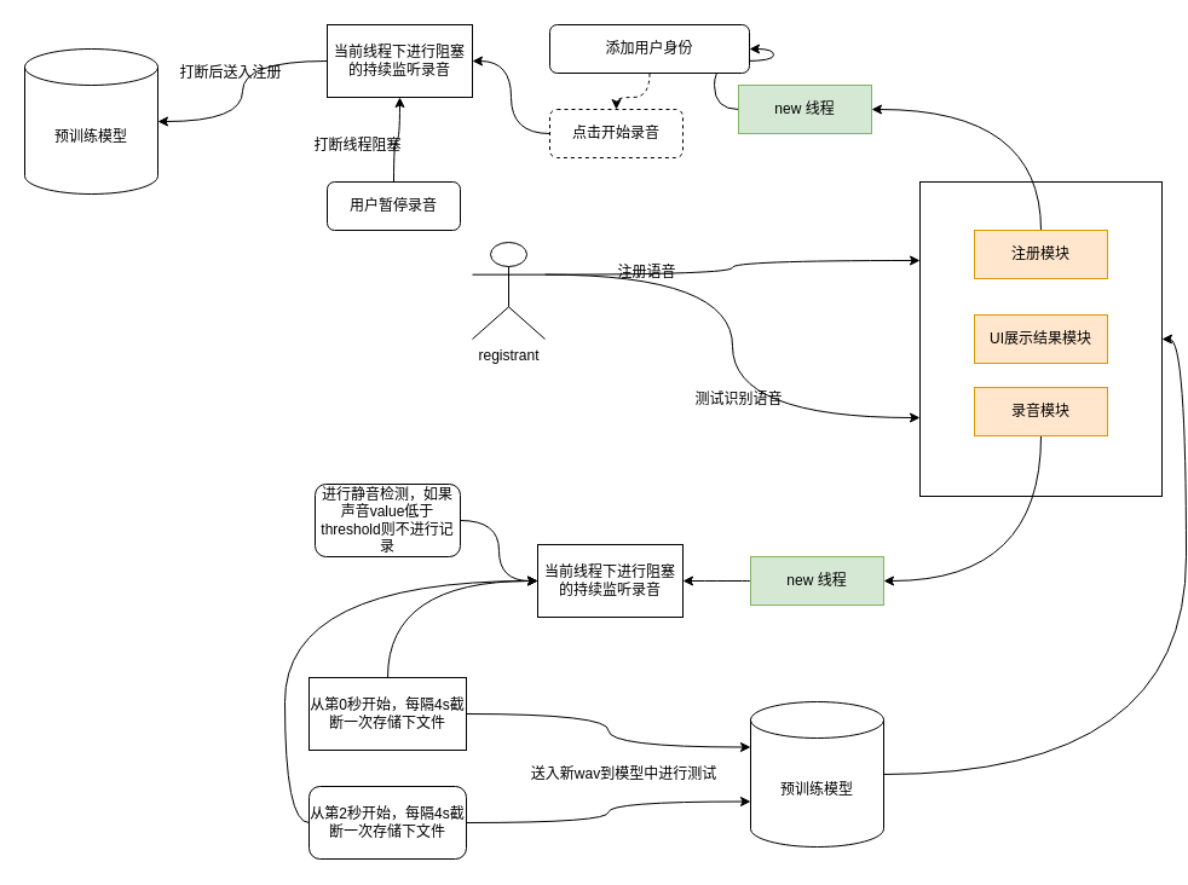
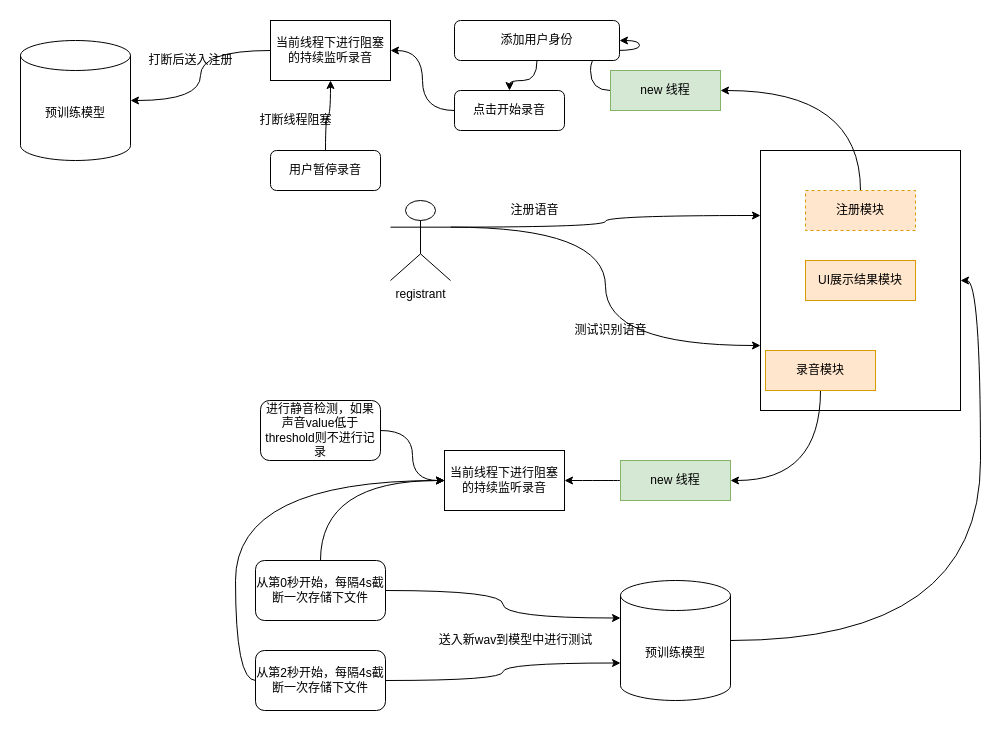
  <mxCell id="0" />
  <mxCell id="1" parent="0" />
  <mxCell id="2" style="edgeStyle=orthogonalEdgeStyle;rounded=0;orthogonalLoop=1;jettySize=auto;html=1;exitX=1;exitY=0.333;exitDx=0;exitDy=0;exitPerimeter=0;entryX=0;entryY=0.25;entryDx=0;entryDy=0;curved=1;" edge="1" parent="1" source="4" target="5"><mxGeometry relative="1" as="geometry" /></mxCell>
  <mxCell id="3" style="edgeStyle=orthogonalEdgeStyle;curved=1;rounded=0;orthogonalLoop=1;jettySize=auto;html=1;exitX=1;exitY=0.333;exitDx=0;exitDy=0;exitPerimeter=0;entryX=0;entryY=0.75;entryDx=0;entryDy=0;" edge="1" parent="1" source="4" target="5"><mxGeometry relative="1" as="geometry" /></mxCell>
  <mxCell id="4" value="registrant" style="shape=umlActor;verticalLabelPosition=bottom;verticalAlign=top;html=1;outlineConnect=0;" vertex="1" parent="1"><mxGeometry x="390" y="200" width="60" height="80" as="geometry" /></mxCell>
  <mxCell id="5" value="" style="rounded=0;whiteSpace=wrap;html=1;" vertex="1" parent="1"><mxGeometry x="760" y="150" width="200" height="260" as="geometry" /></mxCell>
- <mxCell id="6" value="注册语音" style="text;html=1;align=center;verticalAlign=middle;resizable=0;points=[];autosize=1;strokeColor=none;fillColor=none;" vertex="1" parent="1"><mxGeometry x="504" y="215" width="60" height="20" as="geometry" /></mxCell>
+ <mxCell id="6" value="注册语音" style="text;html=1;align=center;verticalAlign=middle;resizable=0;points=[];autosize=1;strokeColor=none;fillColor=none;" vertex="1" parent="1"><mxGeometry x="504" y="200" width="60" height="20" as="geometry" /></mxCell>
  <mxCell id="7" style="edgeStyle=orthogonalEdgeStyle;curved=1;rounded=0;orthogonalLoop=1;jettySize=auto;html=1;exitX=0.5;exitY=0;exitDx=0;exitDy=0;entryX=1;entryY=0.5;entryDx=0;entryDy=0;" edge="1" parent="1" source="8" target="10"><mxGeometry relative="1" as="geometry" /></mxCell>
- <mxCell id="8" value="注册模块" style="rounded=0;whiteSpace=wrap;html=1;fillColor=#ffe6cc;strokeColor=#d79b00;" vertex="1" parent="1"><mxGeometry x="805" y="190" width="110" height="40" as="geometry" /></mxCell>
+ <mxCell id="8" value="注册模块" style="rounded=0;whiteSpace=wrap;html=1;fillColor=#ffe6cc;strokeColor=#d79b00;dashed=1;" vertex="1" parent="1"><mxGeometry x="805" y="190" width="110" height="40" as="geometry" /></mxCell>
  <mxCell id="9" style="edgeStyle=orthogonalEdgeStyle;curved=1;rounded=0;orthogonalLoop=1;jettySize=auto;html=1;exitX=0;exitY=0.5;exitDx=0;exitDy=0;entryX=1;entryY=0.5;entryDx=0;entryDy=0;" edge="1" parent="1" source="10" target="12"><mxGeometry relative="1" as="geometry" /></mxCell>
  <mxCell id="10" value="new 线程" style="rounded=0;whiteSpace=wrap;html=1;fillColor=#d5e8d4;strokeColor=#82b366;" vertex="1" parent="1"><mxGeometry x="610" y="70" width="110" height="40" as="geometry" /></mxCell>
- <mxCell id="11" style="edgeStyle=orthogonalEdgeStyle;curved=1;rounded=0;orthogonalLoop=1;jettySize=auto;html=1;exitX=0.5;exitY=1;exitDx=0;exitDy=0;entryX=0.5;entryY=0;entryDx=0;entryDy=0;dashed=1;" edge="1" parent="1" source="12" target="14"><mxGeometry relative="1" as="geometry" /></mxCell>
+ <mxCell id="11" style="edgeStyle=orthogonalEdgeStyle;curved=1;rounded=0;orthogonalLoop=1;jettySize=auto;html=1;exitX=0.5;exitY=1;exitDx=0;exitDy=0;entryX=0.5;entryY=0;entryDx=0;entryDy=0;" edge="1" parent="1" source="12" target="14"><mxGeometry relative="1" as="geometry" /></mxCell>
  <mxCell id="12" value="添加用户身份" style="rounded=1;whiteSpace=wrap;html=1;" vertex="1" parent="1"><mxGeometry x="454" y="20" width="165" height="40" as="geometry" /></mxCell>
  <mxCell id="13" style="edgeStyle=orthogonalEdgeStyle;curved=1;rounded=0;orthogonalLoop=1;jettySize=auto;html=1;exitX=0;exitY=0.5;exitDx=0;exitDy=0;entryX=1;entryY=0.5;entryDx=0;entryDy=0;" edge="1" parent="1" source="14" target="16"><mxGeometry relative="1" as="geometry" /></mxCell>
- <mxCell id="14" value="点击开始录音" style="rounded=1;whiteSpace=wrap;html=1;dashed=1;" vertex="1" parent="1"><mxGeometry x="454" y="90" width="110" height="40" as="geometry" /></mxCell>
+ <mxCell id="14" value="点击开始录音" style="rounded=1;whiteSpace=wrap;html=1;" vertex="1" parent="1"><mxGeometry x="454" y="90" width="110" height="40" as="geometry" /></mxCell>
  <mxCell id="15" style="edgeStyle=orthogonalEdgeStyle;curved=1;rounded=0;orthogonalLoop=1;jettySize=auto;html=1;exitX=0;exitY=0.5;exitDx=0;exitDy=0;" edge="1" parent="1" source="16" target="31"><mxGeometry relative="1" as="geometry" /></mxCell>
  <mxCell id="16" value="当前线程下进行阻塞的持续监听录音" style="rounded=0;whiteSpace=wrap;html=1;" vertex="1" parent="1"><mxGeometry x="270" y="20" width="120" height="60" as="geometry" /></mxCell>
  <mxCell id="17" style="edgeStyle=orthogonalEdgeStyle;curved=1;rounded=0;orthogonalLoop=1;jettySize=auto;html=1;exitX=0.5;exitY=0;exitDx=0;exitDy=0;" edge="1" parent="1" source="18" target="16"><mxGeometry relative="1" as="geometry" /></mxCell>
  <mxCell id="18" value="用户暂停录音" style="rounded=1;whiteSpace=wrap;html=1;" vertex="1" parent="1"><mxGeometry x="270" y="150" width="110" height="40" as="geometry" /></mxCell>
  <mxCell id="19" value="打断线程阻塞" style="text;html=1;align=center;verticalAlign=middle;resizable=0;points=[];autosize=1;strokeColor=none;fillColor=none;" vertex="1" parent="1"><mxGeometry x="250" y="110" width="90" height="20" as="geometry" /></mxCell>
  <mxCell id="20" style="edgeStyle=orthogonalEdgeStyle;curved=1;rounded=0;orthogonalLoop=1;jettySize=auto;html=1;exitX=0.5;exitY=1;exitDx=0;exitDy=0;entryX=1;entryY=0.5;entryDx=0;entryDy=0;" edge="1" parent="1" source="21" target="24"><mxGeometry relative="1" as="geometry" /></mxCell>
- <mxCell id="21" value="录音模块" style="rounded=0;whiteSpace=wrap;html=1;fillColor=#ffe6cc;strokeColor=#d79b00;" vertex="1" parent="1"><mxGeometry x="805" y="320" width="110" height="40" as="geometry" /></mxCell>
+ <mxCell id="21" value="录音模块" style="rounded=0;whiteSpace=wrap;html=1;fillColor=#ffe6cc;strokeColor=#d79b00;" vertex="1" parent="1"><mxGeometry x="765" y="350" width="110" height="40" as="geometry" /></mxCell>
  <mxCell id="22" value="测试识别语音" style="text;html=1;align=center;verticalAlign=middle;resizable=0;points=[];autosize=1;strokeColor=none;fillColor=none;" vertex="1" parent="1"><mxGeometry x="565" y="320" width="90" height="20" as="geometry" /></mxCell>
  <mxCell id="23" style="edgeStyle=orthogonalEdgeStyle;curved=1;rounded=0;orthogonalLoop=1;jettySize=auto;html=1;exitX=0;exitY=0.5;exitDx=0;exitDy=0;entryX=1;entryY=0.5;entryDx=0;entryDy=0;" edge="1" parent="1" source="24" target="25"><mxGeometry relative="1" as="geometry" /></mxCell>
  <mxCell id="24" value="new 线程" style="rounded=0;whiteSpace=wrap;html=1;fillColor=#d5e8d4;strokeColor=#82b366;" vertex="1" parent="1"><mxGeometry x="620" y="460" width="110" height="40" as="geometry" /></mxCell>
  <mxCell id="25" value="当前线程下进行阻塞的持续监听录音" style="rounded=0;whiteSpace=wrap;html=1;" vertex="1" parent="1"><mxGeometry x="444" y="450" width="120" height="60" as="geometry" /></mxCell>
  <mxCell id="26" style="edgeStyle=orthogonalEdgeStyle;curved=1;rounded=0;orthogonalLoop=1;jettySize=auto;html=1;exitX=1;exitY=0.5;exitDx=0;exitDy=0;" edge="1" parent="1" source="27" target="25"><mxGeometry relative="1" as="geometry" /></mxCell>
  <mxCell id="27" value="进行静音检测，如果声音value低于threshold则不进行记录" style="rounded=1;whiteSpace=wrap;html=1;" vertex="1" parent="1"><mxGeometry x="260" y="400" width="120" height="60" as="geometry" /></mxCell>
  <mxCell id="28" style="edgeStyle=orthogonalEdgeStyle;curved=1;rounded=0;orthogonalLoop=1;jettySize=auto;html=1;exitX=0.5;exitY=0;exitDx=0;exitDy=0;entryX=0;entryY=0.5;entryDx=0;entryDy=0;" edge="1" parent="1" source="30" target="25"><mxGeometry relative="1" as="geometry" /></mxCell>
  <mxCell id="29" style="edgeStyle=orthogonalEdgeStyle;curved=1;rounded=0;orthogonalLoop=1;jettySize=auto;html=1;exitX=1;exitY=0.5;exitDx=0;exitDy=0;entryX=0;entryY=0;entryDx=0;entryDy=37.5;entryPerimeter=0;" edge="1" parent="1" source="30" target="34"><mxGeometry relative="1" as="geometry" /></mxCell>
- <mxCell id="30" value="从第0秒开始，每隔4s截断一次存储下文件" style="whiteSpace=wrap;html=1;rounded=0;" vertex="1" parent="1"><mxGeometry x="255" y="560" width="130" height="60" as="geometry" /></mxCell>
+ <mxCell id="30" value="从第0秒开始，每隔4s截断一次存储下文件" style="rounded=1;whiteSpace=wrap;html=1;" vertex="1" parent="1"><mxGeometry x="255" y="560" width="130" height="60" as="geometry" /></mxCell>
  <mxCell id="31" value="预训练模型" style="shape=cylinder3;whiteSpace=wrap;html=1;boundedLbl=1;backgroundOutline=1;size=15;" vertex="1" parent="1"><mxGeometry x="20" y="40" width="110" height="120" as="geometry" /></mxCell>
  <mxCell id="32" value="打断后送入注册" style="text;html=1;align=center;verticalAlign=middle;resizable=0;points=[];autosize=1;strokeColor=none;fillColor=none;" vertex="1" parent="1"><mxGeometry x="140" y="50" width="100" height="20" as="geometry" /></mxCell>
  <mxCell id="33" style="edgeStyle=orthogonalEdgeStyle;curved=1;rounded=0;orthogonalLoop=1;jettySize=auto;html=1;exitX=1;exitY=0.5;exitDx=0;exitDy=0;exitPerimeter=0;entryX=1;entryY=0.5;entryDx=0;entryDy=0;" edge="1" parent="1" source="34" target="5"><mxGeometry relative="1" as="geometry" /></mxCell>
  <mxCell id="34" value="预训练模型" style="shape=cylinder3;whiteSpace=wrap;html=1;boundedLbl=1;backgroundOutline=1;size=15;" vertex="1" parent="1"><mxGeometry x="620" y="580" width="110" height="120" as="geometry" /></mxCell>
  <mxCell id="35" value="送入新wav到模型中进行测试" style="text;html=1;align=center;verticalAlign=middle;resizable=0;points=[];autosize=1;strokeColor=none;fillColor=none;" vertex="1" parent="1"><mxGeometry x="430" y="630" width="170" height="20" as="geometry" /></mxCell>
  <mxCell id="36" style="edgeStyle=orthogonalEdgeStyle;curved=1;rounded=0;orthogonalLoop=1;jettySize=auto;html=1;exitX=0;exitY=0.5;exitDx=0;exitDy=0;entryX=0;entryY=0.5;entryDx=0;entryDy=0;" edge="1" parent="1" source="38" target="25"><mxGeometry relative="1" as="geometry" /></mxCell>
  <mxCell id="37" style="edgeStyle=orthogonalEdgeStyle;curved=1;rounded=0;orthogonalLoop=1;jettySize=auto;html=1;exitX=1;exitY=0.5;exitDx=0;exitDy=0;entryX=0;entryY=0;entryDx=0;entryDy=82.5;entryPerimeter=0;" edge="1" parent="1" source="38" target="34"><mxGeometry relative="1" as="geometry" /></mxCell>
  <mxCell id="38" value="从第2秒开始，每隔4s截断一次存储下文件" style="rounded=1;whiteSpace=wrap;html=1;" vertex="1" parent="1"><mxGeometry x="255" y="650" width="130" height="60" as="geometry" /></mxCell>
  <mxCell id="39" value="UI展示结果模块" style="rounded=0;whiteSpace=wrap;html=1;fillColor=#ffe6cc;strokeColor=#d79b00;" vertex="1" parent="1"><mxGeometry x="805" y="260" width="110" height="40" as="geometry" /></mxCell>
